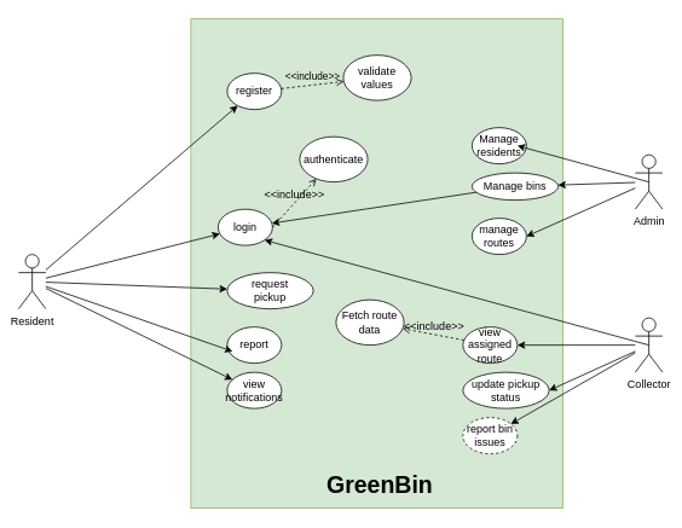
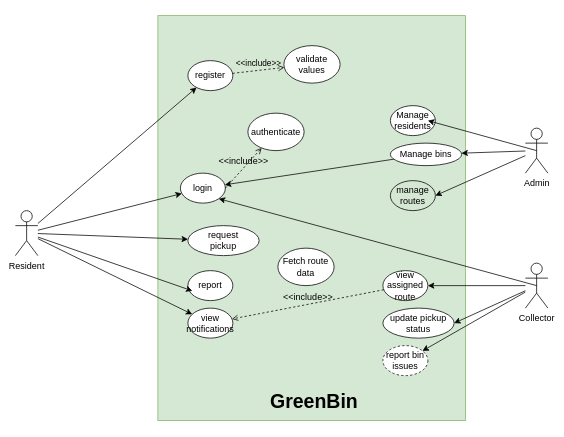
  <mxCell id="0" />
  <mxCell id="1" parent="0" />
  <mxCell id="2" value="Resident" style="shape=umlActor;verticalLabelPosition=bottom;verticalAlign=top;html=1;outlineConnect=0;" parent="1" vertex="1"><mxGeometry x="20" y="280" width="30" height="60" as="geometry" /></mxCell>
  <mxCell id="3" value="" style="rounded=0;whiteSpace=wrap;html=1;fontSize=12;movable=1;resizable=1;rotatable=1;deletable=1;editable=1;locked=0;connectable=1;fillColor=#d5e8d4;strokeColor=#82b366;" parent="1" vertex="1"><mxGeometry x="210" y="20" width="410" height="540" as="geometry" /></mxCell>
  <mxCell id="4" value="Admin" style="shape=umlActor;verticalLabelPosition=bottom;verticalAlign=top;html=1;outlineConnect=0;" parent="1" vertex="1"><mxGeometry x="700" y="170" width="30" height="60" as="geometry" /></mxCell>
  <mxCell id="5" value="Collector" style="shape=umlActor;verticalLabelPosition=bottom;verticalAlign=top;html=1;outlineConnect=0;" parent="1" vertex="1"><mxGeometry x="700" y="350" width="30" height="60" as="geometry" /></mxCell>
  <mxCell id="6" value="login" style="ellipse;whiteSpace=wrap;html=1;fontSize=12;" parent="1" vertex="1"><mxGeometry x="240" y="230" width="60" height="40" as="geometry" /></mxCell>
  <mxCell id="7" value="register" style="ellipse;whiteSpace=wrap;html=1;fontSize=12;" parent="1" vertex="1"><mxGeometry x="250" y="80" width="60" height="40" as="geometry" /></mxCell>
  <mxCell id="8" value="request&lt;div&gt;pickup&lt;/div&gt;" style="ellipse;whiteSpace=wrap;html=1;fontSize=12;" parent="1" vertex="1"><mxGeometry x="250" y="300" width="95" height="40" as="geometry" /></mxCell>
  <mxCell id="9" value="report" style="ellipse;whiteSpace=wrap;html=1;fontSize=12;" parent="1" vertex="1"><mxGeometry x="250" y="360" width="60" height="40" as="geometry" /></mxCell>
  <mxCell id="10" value="view notifications" style="ellipse;whiteSpace=wrap;html=1;fontSize=12;" parent="1" vertex="1"><mxGeometry x="250" y="410" width="60" height="40" as="geometry" /></mxCell>
  <mxCell id="11" value="authenticate" style="ellipse;whiteSpace=wrap;html=1;fontSize=12;" parent="1" vertex="1"><mxGeometry x="330" y="150" width="75" height="50" as="geometry" /></mxCell>
  <mxCell id="12" value="&amp;lt;&amp;lt;include&amp;gt;&amp;gt;" style="endArrow=open;html=1;rounded=0;align=center;verticalAlign=bottom;dashed=1;endFill=0;labelBackgroundColor=none;exitX=1;exitY=0.5;exitDx=0;exitDy=0;fontSize=12;" parent="1" source="6" target="11" edge="1"><mxGeometry relative="1" as="geometry"><mxPoint x="380" y="290" as="sourcePoint" /><mxPoint x="540" y="290" as="targetPoint" /></mxGeometry></mxCell>
  <mxCell id="13" value="" style="resizable=0;html=1;align=center;verticalAlign=top;labelBackgroundColor=none;fontSize=12;" parent="12" connectable="0" vertex="1"><mxGeometry relative="1" as="geometry" /></mxCell>
  <mxCell id="14" value="view assigned route" style="ellipse;whiteSpace=wrap;html=1;fontSize=12;" parent="1" vertex="1"><mxGeometry x="510" y="360" width="60" height="40" as="geometry" /></mxCell>
  <mxCell id="15" value="update pickup status" style="ellipse;whiteSpace=wrap;html=1;fontSize=12;" parent="1" vertex="1"><mxGeometry x="510" y="410" width="95" height="40" as="geometry" /></mxCell>
  <mxCell id="16" value="report bin issues" style="ellipse;whiteSpace=wrap;html=1;fontSize=12;dashed=1;" parent="1" vertex="1"><mxGeometry x="510" y="460" width="60" height="40" as="geometry" /></mxCell>
  <mxCell id="17" value="" style="endArrow=classic;html=1;rounded=0;fontSize=12;" parent="1" source="2" target="6" edge="1"><mxGeometry width="50" height="50" relative="1" as="geometry"><mxPoint x="240" y="350" as="sourcePoint" /><mxPoint x="290" y="300" as="targetPoint" /></mxGeometry></mxCell>
  <mxCell id="18" value="" style="endArrow=classic;html=1;rounded=0;fontSize=12;" parent="1" source="2" target="7" edge="1"><mxGeometry width="50" height="50" relative="1" as="geometry"><mxPoint x="250" y="279" as="sourcePoint" /><mxPoint x="360" y="195" as="targetPoint" /></mxGeometry></mxCell>
  <mxCell id="19" value="" style="endArrow=classic;html=1;rounded=0;fontSize=12;" parent="1" source="2" target="8" edge="1"><mxGeometry width="50" height="50" relative="1" as="geometry"><mxPoint x="180" y="522" as="sourcePoint" /><mxPoint x="290" y="438" as="targetPoint" /></mxGeometry></mxCell>
  <mxCell id="20" value="" style="endArrow=classic;html=1;rounded=0;entryX=0.1;entryY=0.675;entryDx=0;entryDy=0;entryPerimeter=0;fontSize=12;" parent="1" source="2" target="9" edge="1"><mxGeometry width="50" height="50" relative="1" as="geometry"><mxPoint x="250" y="300" as="sourcePoint" /><mxPoint x="290" y="460" as="targetPoint" /></mxGeometry></mxCell>
  <mxCell id="21" value="" style="endArrow=classic;html=1;rounded=0;fontSize=12;" parent="1" source="2" target="10" edge="1"><mxGeometry width="50" height="50" relative="1" as="geometry"><mxPoint x="260" y="310" as="sourcePoint" /><mxPoint x="356" y="367" as="targetPoint" /></mxGeometry></mxCell>
  <mxCell id="22" value="" style="endArrow=classic;html=1;rounded=0;fontSize=12;" parent="1" source="5" target="14" edge="1"><mxGeometry width="50" height="50" relative="1" as="geometry"><mxPoint x="650" y="470" as="sourcePoint" /><mxPoint x="746" y="527" as="targetPoint" /></mxGeometry></mxCell>
  <mxCell id="23" value="" style="endArrow=classic;html=1;rounded=0;entryX=1;entryY=0.5;entryDx=0;entryDy=0;fontSize=12;" parent="1" source="5" target="15" edge="1"><mxGeometry width="50" height="50" relative="1" as="geometry"><mxPoint x="720" y="550" as="sourcePoint" /><mxPoint x="806" y="607" as="targetPoint" /></mxGeometry></mxCell>
  <mxCell id="24" value="" style="endArrow=classic;html=1;rounded=0;fontSize=12;" parent="1" source="5" target="16" edge="1"><mxGeometry width="50" height="50" relative="1" as="geometry"><mxPoint x="630.005" y="420" as="sourcePoint" /><mxPoint x="718.22" y="627" as="targetPoint" /></mxGeometry></mxCell>
  <mxCell id="25" value="" style="endArrow=classic;html=1;rounded=0;entryX=1;entryY=1;entryDx=0;entryDy=0;exitX=0.5;exitY=0.5;exitDx=0;exitDy=0;exitPerimeter=0;fontSize=12;" parent="1" source="5" target="6" edge="1"><mxGeometry width="50" height="50" relative="1" as="geometry"><mxPoint x="620" y="170" as="sourcePoint" /><mxPoint x="746" y="397" as="targetPoint" /></mxGeometry></mxCell>
  <mxCell id="26" value="" style="endArrow=classic;html=1;rounded=0;fontSize=12;" parent="1" source="32" target="6" edge="1"><mxGeometry width="50" height="50" relative="1" as="geometry"><mxPoint x="680" y="293" as="sourcePoint" /><mxPoint x="776" y="350" as="targetPoint" /></mxGeometry></mxCell>
  <mxCell id="27" value="Fetch route data" style="ellipse;whiteSpace=wrap;html=1;fontSize=12;" parent="1" vertex="1"><mxGeometry x="370" y="330" width="75" height="50" as="geometry" /></mxCell>
- <mxCell id="28" value="&amp;lt;&amp;lt;include&amp;gt;&amp;gt;" style="html=1;verticalAlign=bottom;labelBackgroundColor=none;endArrow=open;endFill=0;dashed=1;rounded=0;fontSize=12;" parent="1" source="14" target="27" edge="1"><mxGeometry width="160" relative="1" as="geometry"><mxPoint x="410" y="260" as="sourcePoint" /><mxPoint x="570" y="260" as="targetPoint" /></mxGeometry></mxCell>
+ <mxCell id="28" value="&amp;lt;&amp;lt;include&amp;gt;&amp;gt;" style="html=1;verticalAlign=bottom;labelBackgroundColor=none;endArrow=open;endFill=0;dashed=1;rounded=0;fontSize=12;" parent="1" source="14" target="10" edge="1"><mxGeometry width="160" relative="1" as="geometry"><mxPoint x="410" y="260" as="sourcePoint" /><mxPoint x="570" y="260" as="targetPoint" /></mxGeometry></mxCell>
  <mxCell id="29" value="Manage residents" style="ellipse;whiteSpace=wrap;html=1;fontSize=12;" parent="1" vertex="1"><mxGeometry x="520" y="140" width="60" height="40" as="geometry" /></mxCell>
- <mxCell id="30" value="manage routes" style="ellipse;whiteSpace=wrap;html=1;fontSize=12;" parent="1" vertex="1"><mxGeometry x="520" y="240" width="60" height="40" as="geometry" /></mxCell>
+ <mxCell id="30" value="manage routes" style="ellipse;whiteSpace=wrap;html=1;fontSize=12;fillColor=#d5e8d4;" parent="1" vertex="1"><mxGeometry x="520" y="240" width="60" height="40" as="geometry" /></mxCell>
  <mxCell id="31" value="" style="endArrow=classic;html=1;rounded=0;fontSize=12;" parent="1" source="4" target="32" edge="1"><mxGeometry width="50" height="50" relative="1" as="geometry"><mxPoint x="700" y="202" as="sourcePoint" /><mxPoint x="300" y="247" as="targetPoint" /></mxGeometry></mxCell>
  <mxCell id="32" value="Manage bins" style="ellipse;whiteSpace=wrap;html=1;fontSize=12;" parent="1" vertex="1"><mxGeometry x="520" y="190" width="95" height="30" as="geometry" /></mxCell>
  <mxCell id="33" value="" style="endArrow=classic;html=1;rounded=0;fontSize=12;exitX=0.5;exitY=0.5;exitDx=0;exitDy=0;exitPerimeter=0;" parent="1" source="4" edge="1"><mxGeometry width="50" height="50" relative="1" as="geometry"><mxPoint x="700" y="200" as="sourcePoint" /><mxPoint x="570" y="160" as="targetPoint" /></mxGeometry></mxCell>
  <mxCell id="34" value="" style="endArrow=classic;html=1;rounded=0;fontSize=12;entryX=1;entryY=0.5;entryDx=0;entryDy=0;" parent="1" source="4" target="30" edge="1"><mxGeometry width="50" height="50" relative="1" as="geometry"><mxPoint x="725" y="210" as="sourcePoint" /><mxPoint x="580" y="170" as="targetPoint" /></mxGeometry></mxCell>
  <mxCell id="35" value="validate values" style="ellipse;whiteSpace=wrap;html=1;fontSize=12;" parent="1" vertex="1"><mxGeometry x="378" y="60" width="75" height="50" as="geometry" /></mxCell>
  <mxCell id="36" value="&amp;lt;&amp;lt;include&amp;gt;&amp;gt;" style="html=1;verticalAlign=bottom;labelBackgroundColor=none;endArrow=open;endFill=0;dashed=1;rounded=0;" parent="1" source="7" target="35" edge="1"><mxGeometry width="160" relative="1" as="geometry"><mxPoint x="250" y="60" as="sourcePoint" /><mxPoint x="410" y="60" as="targetPoint" /></mxGeometry></mxCell>
  <mxCell id="37" value="GreenBin" style="text;html=1;align=center;verticalAlign=middle;resizable=0;points=[];autosize=1;strokeColor=none;fillColor=none;fontSize=26;fontStyle=1" vertex="1" parent="1"><mxGeometry x="353" y="515" width="130" height="40" as="geometry" /></mxCell>
